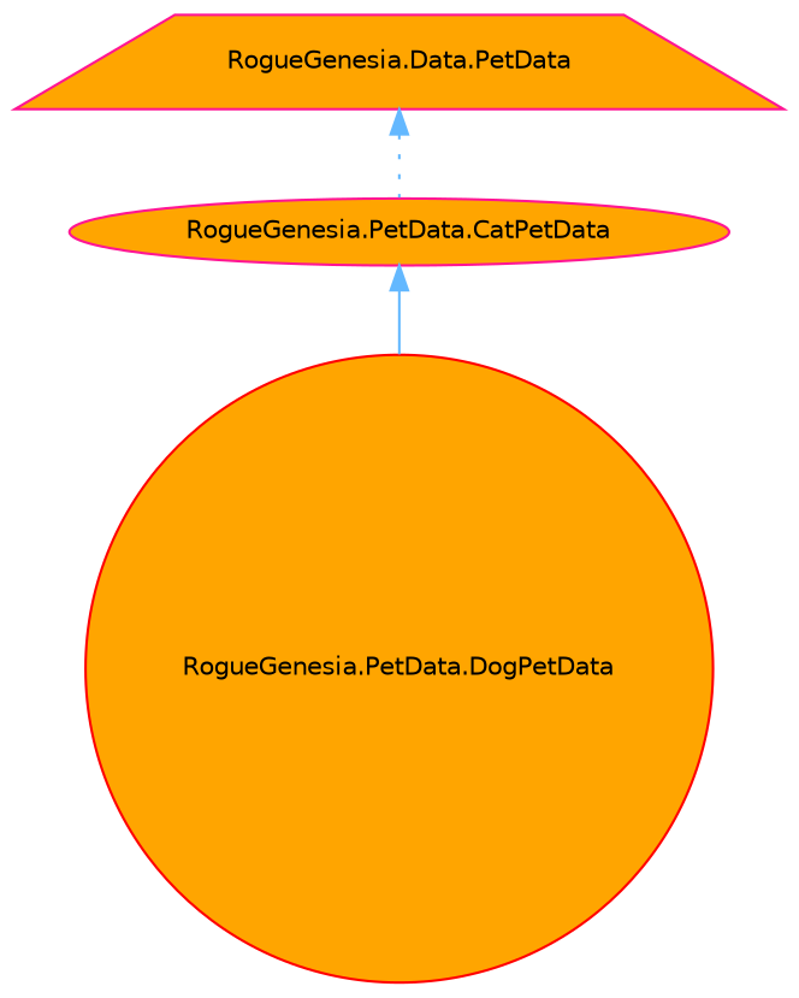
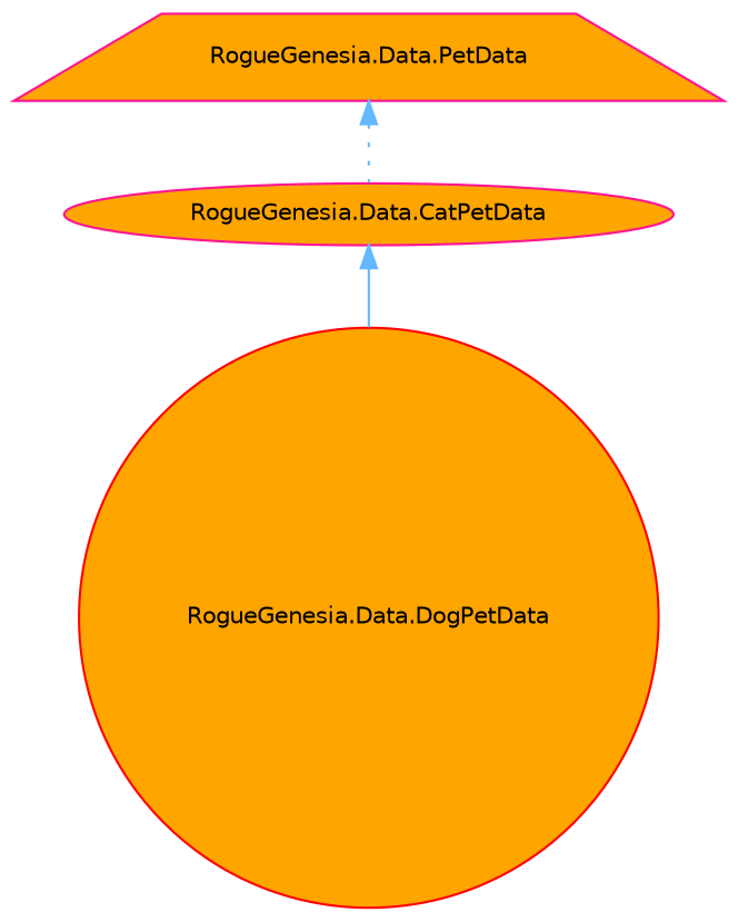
  digraph {
    node [color=deeppink fillcolor=orange fontname=Helvetica fontsize=10 style=filled]
    edge [color=steelblue1 dir=back fontname=Helvetica fontsize=10 labelfontname=Helvetica labelfontsize=10]
    n1 [fontcolor=black height=0.2 label="RogueGenesia.Data.PetData" shape=trapezium width=0.4]
-   n2 [height=0.2 label="RogueGenesia.PetData.CatPetData" shape=ellipse width=0.4]
-   n3 [color=red height=0.2 label="RogueGenesia.PetData.DogPetData" shape=circle width=0.4]
+   n2 [height=0.2 label="RogueGenesia.Data.CatPetData" shape=ellipse width=0.4]
+   n3 [color=red height=0.2 label="RogueGenesia.Data.DogPetData" shape=circle width=0.4]
    n1 -> n2 [style=dotted]
    n2 -> n3 [style=solid]
  }
